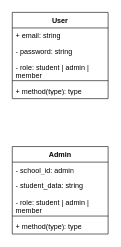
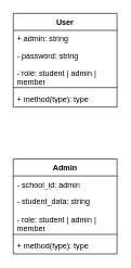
  <mxCell id="0" />
  <mxCell id="1" parent="0" />
  <mxCell id="2" value="&lt;div&gt;User&lt;/div&gt;" style="swimlane;fontStyle=1;align=center;verticalAlign=top;childLayout=stackLayout;horizontal=1;startSize=26;horizontalStack=0;resizeParent=1;resizeParentMax=0;resizeLast=0;collapsible=1;marginBottom=0;whiteSpace=wrap;html=1;" vertex="1" parent="1"><mxGeometry x="20" y="20" width="160" height="144" as="geometry" /></mxCell>
- <mxCell id="3" value="+ email: string" style="text;strokeColor=none;fillColor=none;align=left;verticalAlign=top;spacingLeft=4;spacingRight=4;overflow=hidden;rotatable=0;points=[[0,0.5],[1,0.5]];portConstraint=eastwest;whiteSpace=wrap;html=1;" vertex="1" parent="2"><mxGeometry y="26" width="160" height="26" as="geometry" /></mxCell>
+ <mxCell id="3" value="+ admin: string" style="text;strokeColor=none;fillColor=none;align=left;verticalAlign=top;spacingLeft=4;spacingRight=4;overflow=hidden;rotatable=0;points=[[0,0.5],[1,0.5]];portConstraint=eastwest;whiteSpace=wrap;html=1;" vertex="1" parent="2"><mxGeometry y="26" width="160" height="26" as="geometry" /></mxCell>
  <mxCell id="4" value="- password: string&lt;div&gt;&lt;br&gt;&lt;/div&gt;" style="text;strokeColor=none;fillColor=none;align=left;verticalAlign=top;spacingLeft=4;spacingRight=4;overflow=hidden;rotatable=0;points=[[0,0.5],[1,0.5]];portConstraint=eastwest;whiteSpace=wrap;html=1;" vertex="1" parent="2"><mxGeometry y="52" width="160" height="26" as="geometry" /></mxCell>
  <mxCell id="5" value="- role: student | admin |&amp;nbsp; member" style="text;strokeColor=none;fillColor=none;align=left;verticalAlign=top;spacingLeft=4;spacingRight=4;overflow=hidden;rotatable=0;points=[[0,0.5],[1,0.5]];portConstraint=eastwest;whiteSpace=wrap;html=1;" vertex="1" parent="2"><mxGeometry y="78" width="160" height="32" as="geometry" /></mxCell>
  <mxCell id="6" value="" style="line;strokeWidth=1;fillColor=none;align=left;verticalAlign=middle;spacingTop=-1;spacingLeft=3;spacingRight=3;rotatable=0;labelPosition=right;points=[];portConstraint=eastwest;strokeColor=inherit;" vertex="1" parent="2"><mxGeometry y="110" width="160" height="8" as="geometry" /></mxCell>
  <mxCell id="7" value="+ method(type): type" style="text;strokeColor=none;fillColor=none;align=left;verticalAlign=top;spacingLeft=4;spacingRight=4;overflow=hidden;rotatable=0;points=[[0,0.5],[1,0.5]];portConstraint=eastwest;whiteSpace=wrap;html=1;" vertex="1" parent="2"><mxGeometry y="118" width="160" height="26" as="geometry" /></mxCell>
  <mxCell id="8" value="Admin" style="swimlane;fontStyle=1;align=center;verticalAlign=top;childLayout=stackLayout;horizontal=1;startSize=26;horizontalStack=0;resizeParent=1;resizeParentMax=0;resizeLast=0;collapsible=1;marginBottom=0;whiteSpace=wrap;html=1;" vertex="1" parent="1"><mxGeometry x="20" y="244" width="160" height="146" as="geometry" /></mxCell>
  <mxCell id="9" value="- school_id: admin" style="text;strokeColor=none;fillColor=none;align=left;verticalAlign=top;spacingLeft=4;spacingRight=4;overflow=hidden;rotatable=0;points=[[0,0.5],[1,0.5]];portConstraint=eastwest;whiteSpace=wrap;html=1;" vertex="1" parent="8"><mxGeometry y="26" width="160" height="26" as="geometry" /></mxCell>
  <mxCell id="10" value="- student_data: string&lt;div&gt;&lt;br&gt;&lt;/div&gt;" style="text;strokeColor=none;fillColor=none;align=left;verticalAlign=top;spacingLeft=4;spacingRight=4;overflow=hidden;rotatable=0;points=[[0,0.5],[1,0.5]];portConstraint=eastwest;whiteSpace=wrap;html=1;" vertex="1" parent="8"><mxGeometry y="52" width="160" height="28" as="geometry" /></mxCell>
  <mxCell id="11" value="- role: student | admin |&amp;nbsp; member" style="text;strokeColor=none;fillColor=none;align=left;verticalAlign=top;spacingLeft=4;spacingRight=4;overflow=hidden;rotatable=0;points=[[0,0.5],[1,0.5]];portConstraint=eastwest;whiteSpace=wrap;html=1;" vertex="1" parent="8"><mxGeometry y="80" width="160" height="32" as="geometry" /></mxCell>
  <mxCell id="12" value="" style="line;strokeWidth=1;fillColor=none;align=left;verticalAlign=middle;spacingTop=-1;spacingLeft=3;spacingRight=3;rotatable=0;labelPosition=right;points=[];portConstraint=eastwest;strokeColor=inherit;" vertex="1" parent="8"><mxGeometry y="112" width="160" height="8" as="geometry" /></mxCell>
  <mxCell id="13" value="+ method(type): type" style="text;strokeColor=none;fillColor=none;align=left;verticalAlign=top;spacingLeft=4;spacingRight=4;overflow=hidden;rotatable=0;points=[[0,0.5],[1,0.5]];portConstraint=eastwest;whiteSpace=wrap;html=1;" vertex="1" parent="8"><mxGeometry y="120" width="160" height="26" as="geometry" /></mxCell>
